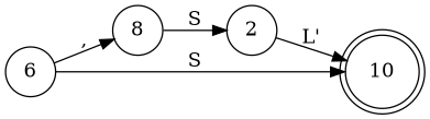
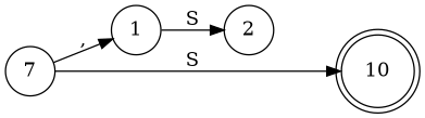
  digraph {
    rankdir=LR
    node [shape=circle]
-   n1 [label=6]
-   n2 [label=8]
+   n1 [label=7]
+   n2 [label=1]
    n3 [label=10 shape=doublecircle]
    n4 [label=2]
    n1 -> n2 [label=","]
    n1 -> n3 [label=S]
    n2 -> n4 [label=S]
-   n4 -> n3 [label="L'"]
  }
